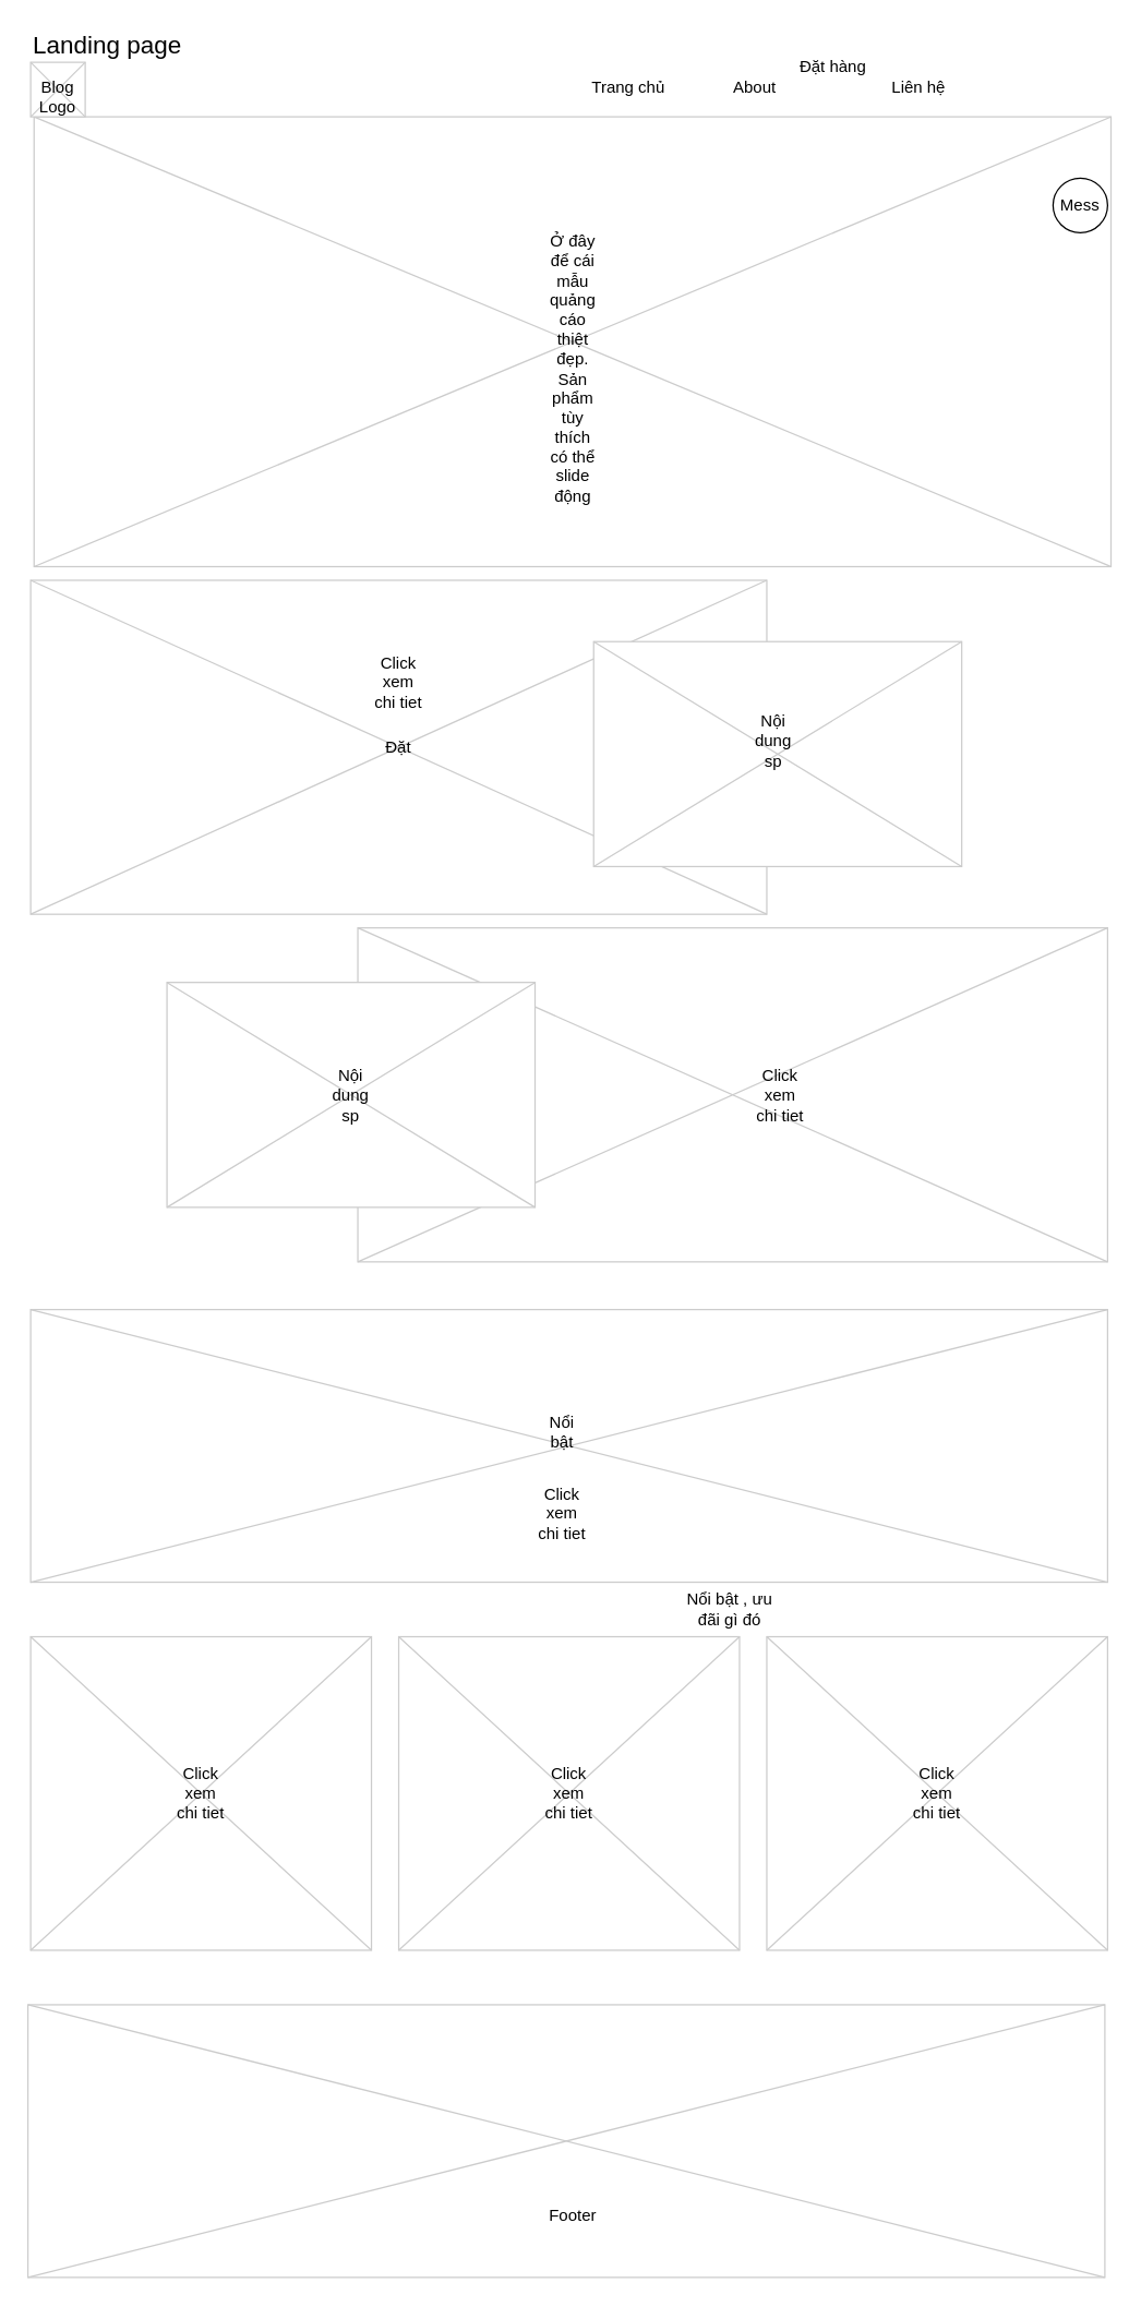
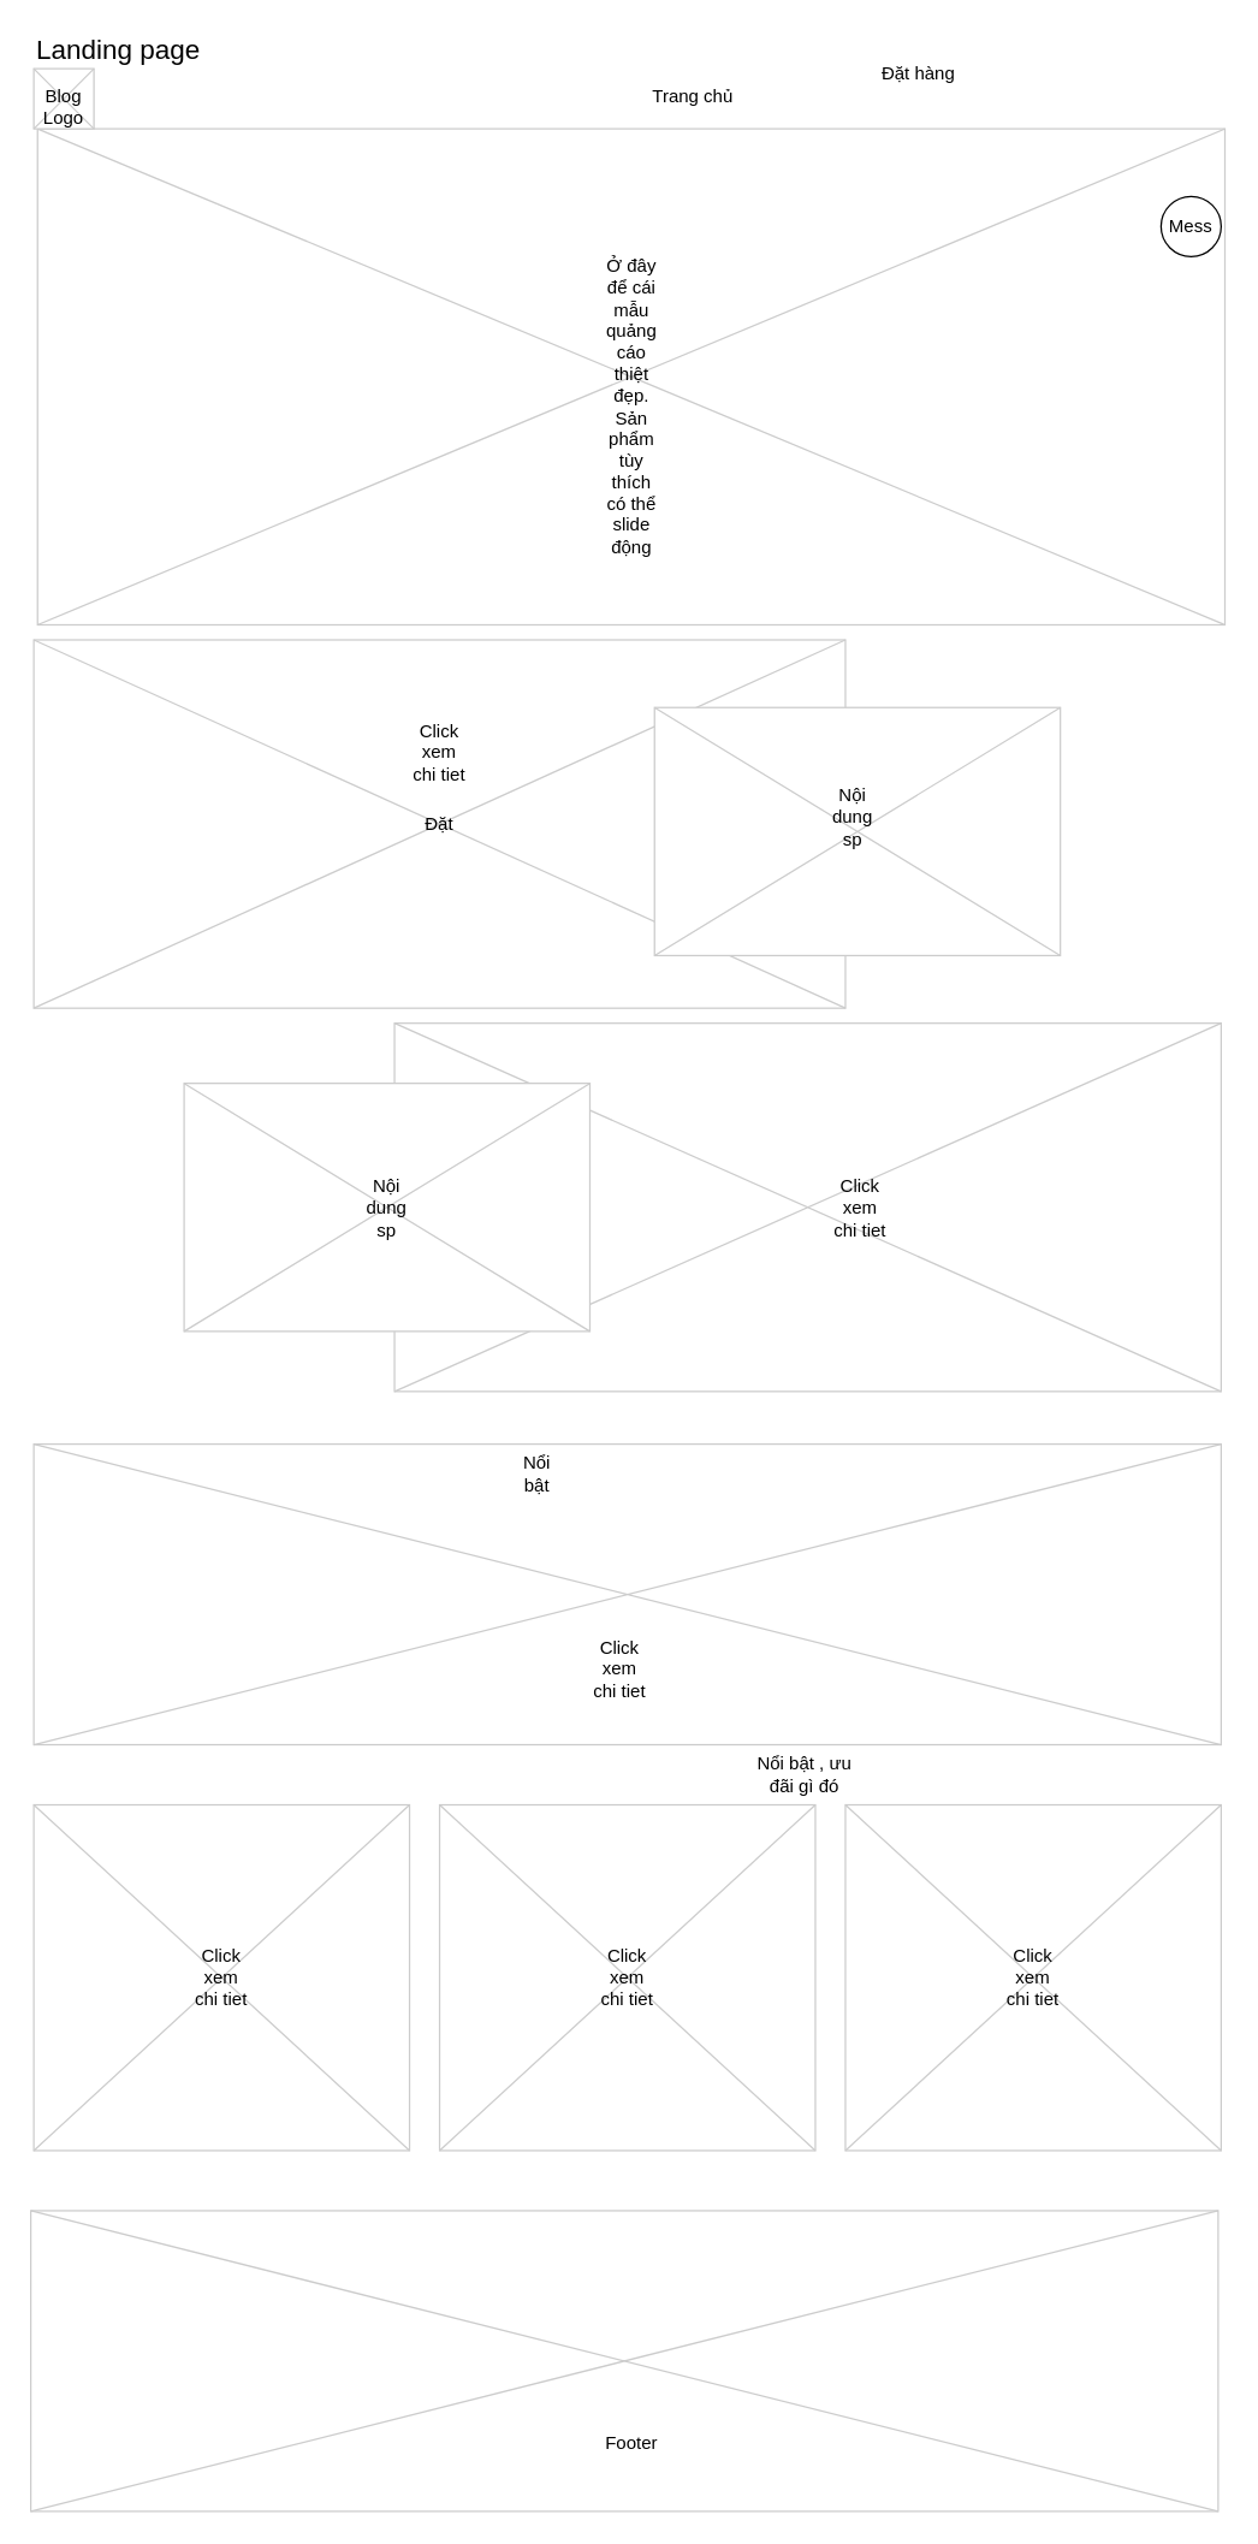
  <mxCell id="0" />
  <mxCell id="1" parent="0" />
  <mxCell id="2" value="" style="verticalLabelPosition=bottom;verticalAlign=top;strokeWidth=1;shape=mxgraph.mockup.graphics.iconGrid;strokeColor=#CCCCCC;gridSize=1,1;" parent="1" vertex="1"><mxGeometry x="24.5" y="85" width="790" height="330" as="geometry" /></mxCell>
  <mxCell id="3" value="Landing page" style="text;spacingTop=-5;fontSize=18;fontStyle=0" parent="1" vertex="1"><mxGeometry x="22" y="20" width="230" height="20" as="geometry" /></mxCell>
- <mxCell id="4" value="About" style="text;spacingTop=-5;" parent="1" vertex="1"><mxGeometry x="535.75" y="55" width="30" height="20" as="geometry" /></mxCell>
  <mxCell id="5" value="" style="verticalLabelPosition=bottom;verticalAlign=top;strokeWidth=1;shape=mxgraph.mockup.graphics.iconGrid;strokeColor=#CCCCCC;gridSize=1,1;" parent="1" vertex="1"><mxGeometry x="22" y="45" width="40" height="40" as="geometry" /></mxCell>
  <mxCell id="6" value="Blog &#10;Logo" style="text;spacingTop=-5;align=center" parent="1" vertex="1"><mxGeometry x="22" y="55" width="40" height="40" as="geometry" /></mxCell>
  <mxCell id="7" value="Đặt hàng" style="text;spacingTop=-5;" parent="1" vertex="1"><mxGeometry x="584.5" y="40" width="30" height="20" as="geometry" /></mxCell>
- <mxCell id="8" value="Liên hệ" style="text;spacingTop=-5;" parent="1" vertex="1"><mxGeometry x="652" y="55" width="30" height="20" as="geometry" /></mxCell>
  <mxCell id="9" value="" style="verticalLabelPosition=bottom;verticalAlign=top;strokeWidth=1;shape=mxgraph.mockup.graphics.iconGrid;strokeColor=#CCCCCC;gridSize=1,1;" parent="1" vertex="1"><mxGeometry x="22" y="425" width="540" height="245" as="geometry" /></mxCell>
  <mxCell id="10" value="" style="verticalLabelPosition=bottom;verticalAlign=top;strokeWidth=1;shape=mxgraph.mockup.graphics.iconGrid;strokeColor=#CCCCCC;gridSize=1,1;" parent="1" vertex="1"><mxGeometry x="22" y="960" width="790" height="200" as="geometry" /></mxCell>
  <mxCell id="11" value="" style="verticalLabelPosition=bottom;verticalAlign=top;strokeWidth=1;shape=mxgraph.mockup.graphics.iconGrid;strokeColor=#CCCCCC;gridSize=1,1;" parent="1" vertex="1"><mxGeometry x="22" y="1200" width="250" height="230" as="geometry" /></mxCell>
  <mxCell id="12" value="Ở đây để cái mẫu quảng cáo thiệt đẹp. Sản phẩm tùy thích&lt;br&gt;có thể slide động" style="text;html=1;strokeColor=none;fillColor=none;align=center;verticalAlign=middle;whiteSpace=wrap;rounded=0;" vertex="1" parent="1"><mxGeometry x="399.5" y="260" width="40" height="20" as="geometry" /></mxCell>
  <mxCell id="13" value="" style="ellipse;whiteSpace=wrap;html=1;aspect=fixed;" vertex="1" parent="1"><mxGeometry x="772" y="130" width="40" height="40" as="geometry" /></mxCell>
  <mxCell id="14" value="Mess" style="text;html=1;strokeColor=none;fillColor=none;align=center;verticalAlign=middle;whiteSpace=wrap;rounded=0;" vertex="1" parent="1"><mxGeometry x="772" y="140" width="40" height="20" as="geometry" /></mxCell>
  <mxCell id="15" value="Đặt" style="text;html=1;strokeColor=none;fillColor=none;align=center;verticalAlign=middle;whiteSpace=wrap;rounded=0;" vertex="1" parent="1"><mxGeometry x="272" y="537.5" width="40" height="20" as="geometry" /></mxCell>
  <mxCell id="16" value="" style="verticalLabelPosition=bottom;verticalAlign=top;strokeWidth=1;shape=mxgraph.mockup.graphics.iconGrid;strokeColor=#CCCCCC;gridSize=1,1;" vertex="1" parent="1"><mxGeometry x="262" y="680" width="550" height="245" as="geometry" /></mxCell>
- <mxCell id="17" value="Nổi bật" style="text;html=1;strokeColor=none;fillColor=none;align=center;verticalAlign=middle;whiteSpace=wrap;rounded=0;" vertex="1" parent="1"><mxGeometry x="392" y="1040" width="40" height="20" as="geometry" /></mxCell>
+ <mxCell id="17" value="Nổi bật" style="text;html=1;strokeColor=none;fillColor=none;align=center;verticalAlign=middle;whiteSpace=wrap;rounded=0;" vertex="1" parent="1"><mxGeometry x="337" y="970" width="40" height="20" as="geometry" /></mxCell>
  <mxCell id="18" value="Trang chủ" style="text;spacingTop=-5;" vertex="1" parent="1"><mxGeometry x="432" y="55" width="30" height="20" as="geometry" /></mxCell>
  <mxCell id="19" value="" style="verticalLabelPosition=bottom;verticalAlign=top;strokeWidth=1;shape=mxgraph.mockup.graphics.iconGrid;strokeColor=#CCCCCC;gridSize=1,1;" vertex="1" parent="1"><mxGeometry x="435" y="470" width="270" height="165" as="geometry" /></mxCell>
  <mxCell id="20" value="Nội dung sp" style="text;html=1;strokeColor=none;fillColor=none;align=center;verticalAlign=middle;whiteSpace=wrap;rounded=0;" vertex="1" parent="1"><mxGeometry x="547" y="532.5" width="40" height="20" as="geometry" /></mxCell>
  <mxCell id="21" value="" style="verticalLabelPosition=bottom;verticalAlign=top;strokeWidth=1;shape=mxgraph.mockup.graphics.iconGrid;strokeColor=#CCCCCC;gridSize=1,1;" vertex="1" parent="1"><mxGeometry x="122" y="720" width="270" height="165" as="geometry" /></mxCell>
  <mxCell id="22" value="Nội dung sp" style="text;html=1;strokeColor=none;fillColor=none;align=center;verticalAlign=middle;whiteSpace=wrap;rounded=0;" vertex="1" parent="1"><mxGeometry x="237" y="792.5" width="40" height="20" as="geometry" /></mxCell>
  <mxCell id="23" value="Nổi bật , ưu đãi gì đó" style="text;html=1;strokeColor=none;fillColor=none;align=center;verticalAlign=middle;whiteSpace=wrap;rounded=0;" vertex="1" parent="1"><mxGeometry x="494.5" y="1170" width="80" height="20" as="geometry" /></mxCell>
  <mxCell id="24" value="" style="verticalLabelPosition=bottom;verticalAlign=top;strokeWidth=1;shape=mxgraph.mockup.graphics.iconGrid;strokeColor=#CCCCCC;gridSize=1,1;" vertex="1" parent="1"><mxGeometry x="292" y="1200" width="250" height="230" as="geometry" /></mxCell>
  <mxCell id="25" value="" style="verticalLabelPosition=bottom;verticalAlign=top;strokeWidth=1;shape=mxgraph.mockup.graphics.iconGrid;strokeColor=#CCCCCC;gridSize=1,1;" vertex="1" parent="1"><mxGeometry x="562" y="1200" width="250" height="230" as="geometry" /></mxCell>
  <mxCell id="26" value="Click xem chi tiet&lt;span style=&quot;color: rgba(0 , 0 , 0 , 0) ; font-family: monospace ; font-size: 0px&quot;&gt;%3CmxGraphModel%3E%3Croot%3E%3CmxCell%20id%3D%220%22%2F%3E%3CmxCell%20id%3D%221%22%20parent%3D%220%22%2F%3E%3CmxCell%20id%3D%222%22%20value%3D%22%22%20style%3D%22verticalLabelPosition%3Dbottom%3BverticalAlign%3Dtop%3BstrokeWidth%3D1%3Bshape%3Dmxgraph.mockup.graphics.iconGrid%3BstrokeColor%3D%23CCCCCC%3BgridSize%3D1%2C1%3B%22%20vertex%3D%221%22%20parent%3D%221%22%3E%3CmxGeometry%20x%3D%2220%22%20y%3D%221160%22%20width%3D%22230%22%20height%3D%22230%22%20as%3D%22geometry%22%2F%3E%3C%2FmxCell%3E%3C%2Froot%3E%3C%2FmxGraphModel%3E&lt;/span&gt;" style="text;html=1;strokeColor=none;fillColor=none;align=center;verticalAlign=middle;whiteSpace=wrap;rounded=0;" vertex="1" parent="1"><mxGeometry x="272" y="490" width="40" height="20" as="geometry" /></mxCell>
  <mxCell id="27" value="Click xem chi tiet&lt;span style=&quot;color: rgba(0 , 0 , 0 , 0) ; font-family: monospace ; font-size: 0px&quot;&gt;%3CmxGraphModel%3E%3Croot%3E%3CmxCell%20id%3D%220%22%2F%3E%3CmxCell%20id%3D%221%22%20parent%3D%220%22%2F%3E%3CmxCell%20id%3D%222%22%20value%3D%22%22%20style%3D%22verticalLabelPosition%3Dbottom%3BverticalAlign%3Dtop%3BstrokeWidth%3D1%3Bshape%3Dmxgraph.mockup.graphics.iconGrid%3BstrokeColor%3D%23CCCCCC%3BgridSize%3D1%2C1%3B%22%20vertex%3D%221%22%20parent%3D%221%22%3E%3CmxGeometry%20x%3D%2220%22%20y%3D%221160%22%20width%3D%22230%22%20height%3D%22230%22%20as%3D%22geometry%22%2F%3E%3C%2FmxCell%3E%3C%2Froot%3E%3C%2FmxGraphModel%3E&lt;/span&gt;" style="text;html=1;strokeColor=none;fillColor=none;align=center;verticalAlign=middle;whiteSpace=wrap;rounded=0;" vertex="1" parent="1"><mxGeometry x="552" y="792.5" width="40" height="20" as="geometry" /></mxCell>
  <mxCell id="28" value="Click xem chi tiet&lt;span style=&quot;color: rgba(0 , 0 , 0 , 0) ; font-family: monospace ; font-size: 0px&quot;&gt;%3CmxGraphModel%3E%3Croot%3E%3CmxCell%20id%3D%220%22%2F%3E%3CmxCell%20id%3D%221%22%20parent%3D%220%22%2F%3E%3CmxCell%20id%3D%222%22%20value%3D%22%22%20style%3D%22verticalLabelPosition%3Dbottom%3BverticalAlign%3Dtop%3BstrokeWidth%3D1%3Bshape%3Dmxgraph.mockup.graphics.iconGrid%3BstrokeColor%3D%23CCCCCC%3BgridSize%3D1%2C1%3B%22%20vertex%3D%221%22%20parent%3D%221%22%3E%3CmxGeometry%20x%3D%2220%22%20y%3D%221160%22%20width%3D%22230%22%20height%3D%22230%22%20as%3D%22geometry%22%2F%3E%3C%2FmxCell%3E%3C%2Froot%3E%3C%2FmxGraphModel%3E&lt;/span&gt;" style="text;html=1;strokeColor=none;fillColor=none;align=center;verticalAlign=middle;whiteSpace=wrap;rounded=0;" vertex="1" parent="1"><mxGeometry x="392" y="1100" width="40" height="20" as="geometry" /></mxCell>
  <mxCell id="29" value="Click xem chi tiet&lt;span style=&quot;color: rgba(0 , 0 , 0 , 0) ; font-family: monospace ; font-size: 0px&quot;&gt;%3CmxGraphModel%3E%3Croot%3E%3CmxCell%20id%3D%220%22%2F%3E%3CmxCell%20id%3D%221%22%20parent%3D%220%22%2F%3E%3CmxCell%20id%3D%222%22%20value%3D%22%22%20style%3D%22verticalLabelPosition%3Dbottom%3BverticalAlign%3Dtop%3BstrokeWidth%3D1%3Bshape%3Dmxgraph.mockup.graphics.iconGrid%3BstrokeColor%3D%23CCCCCC%3BgridSize%3D1%2C1%3B%22%20vertex%3D%221%22%20parent%3D%221%22%3E%3CmxGeometry%20x%3D%2220%22%20y%3D%221160%22%20width%3D%22230%22%20height%3D%22230%22%20as%3D%22geometry%22%2F%3E%3C%2FmxCell%3E%3C%2Froot%3E%3C%2FmxGraphModel%3E&lt;/span&gt;" style="text;html=1;strokeColor=none;fillColor=none;align=center;verticalAlign=middle;whiteSpace=wrap;rounded=0;" vertex="1" parent="1"><mxGeometry x="127" y="1305" width="40" height="20" as="geometry" /></mxCell>
  <mxCell id="30" value="Click xem chi tiet&lt;span style=&quot;color: rgba(0 , 0 , 0 , 0) ; font-family: monospace ; font-size: 0px&quot;&gt;%3CmxGraphModel%3E%3Croot%3E%3CmxCell%20id%3D%220%22%2F%3E%3CmxCell%20id%3D%221%22%20parent%3D%220%22%2F%3E%3CmxCell%20id%3D%222%22%20value%3D%22%22%20style%3D%22verticalLabelPosition%3Dbottom%3BverticalAlign%3Dtop%3BstrokeWidth%3D1%3Bshape%3Dmxgraph.mockup.graphics.iconGrid%3BstrokeColor%3D%23CCCCCC%3BgridSize%3D1%2C1%3B%22%20vertex%3D%221%22%20parent%3D%221%22%3E%3CmxGeometry%20x%3D%2220%22%20y%3D%221160%22%20width%3D%22230%22%20height%3D%22230%22%20as%3D%22geometry%22%2F%3E%3C%2FmxCell%3E%3C%2Froot%3E%3C%2FmxGraphModel%3E&lt;/span&gt;" style="text;html=1;strokeColor=none;fillColor=none;align=center;verticalAlign=middle;whiteSpace=wrap;rounded=0;" vertex="1" parent="1"><mxGeometry x="397" y="1305" width="40" height="20" as="geometry" /></mxCell>
  <mxCell id="31" value="Click xem chi tiet&lt;span style=&quot;color: rgba(0 , 0 , 0 , 0) ; font-family: monospace ; font-size: 0px&quot;&gt;%3CmxGraphModel%3E%3Croot%3E%3CmxCell%20id%3D%220%22%2F%3E%3CmxCell%20id%3D%221%22%20parent%3D%220%22%2F%3E%3CmxCell%20id%3D%222%22%20value%3D%22%22%20style%3D%22verticalLabelPosition%3Dbottom%3BverticalAlign%3Dtop%3BstrokeWidth%3D1%3Bshape%3Dmxgraph.mockup.graphics.iconGrid%3BstrokeColor%3D%23CCCCCC%3BgridSize%3D1%2C1%3B%22%20vertex%3D%221%22%20parent%3D%221%22%3E%3CmxGeometry%20x%3D%2220%22%20y%3D%221160%22%20width%3D%22230%22%20height%3D%22230%22%20as%3D%22geometry%22%2F%3E%3C%2FmxCell%3E%3C%2Froot%3E%3C%2FmxGraphModel%3E&lt;/span&gt;" style="text;html=1;strokeColor=none;fillColor=none;align=center;verticalAlign=middle;whiteSpace=wrap;rounded=0;" vertex="1" parent="1"><mxGeometry x="667" y="1305" width="40" height="20" as="geometry" /></mxCell>
  <mxCell id="32" value="" style="verticalLabelPosition=bottom;verticalAlign=top;strokeWidth=1;shape=mxgraph.mockup.graphics.iconGrid;strokeColor=#CCCCCC;gridSize=1,1;" vertex="1" parent="1"><mxGeometry x="20" y="1470" width="790" height="200" as="geometry" /></mxCell>
  <mxCell id="33" value="Footer" style="text;html=1;strokeColor=none;fillColor=none;align=center;verticalAlign=middle;whiteSpace=wrap;rounded=0;" vertex="1" parent="1"><mxGeometry x="399.5" y="1615" width="40" height="20" as="geometry" /></mxCell>
